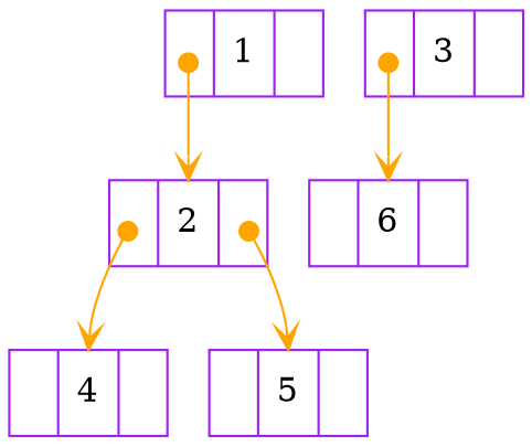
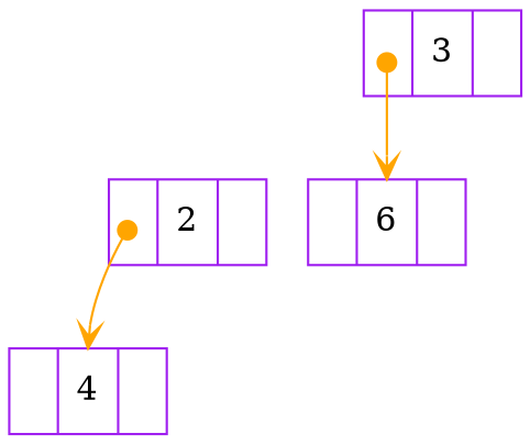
  digraph {
    node [color=purple shape=record]
    edge [arrowhead=vee arrowtail=dot color=orange dir=both headport=data tailclip=false tailport="prev:c"]
-   n1 [label=" <prev> | <data> 1 | <next>  "]
    n2 [label=" <prev> | <data> 2 | <next>  "]
    n3 [label=" <prev> | <data> 4 | <next>  "]
-   n4 [label=" <prev> | <data> 5 | <next>  "]
    n5 [label=" <prev> | <data> 3 | <next>  "]
    n6 [label=" <prev> | <data> 6 | <next>  "]
-   n1 -> n2
    n2 -> n3
-   n2 -> n4 [tailport="next:c"]
    n5 -> n6
  }
